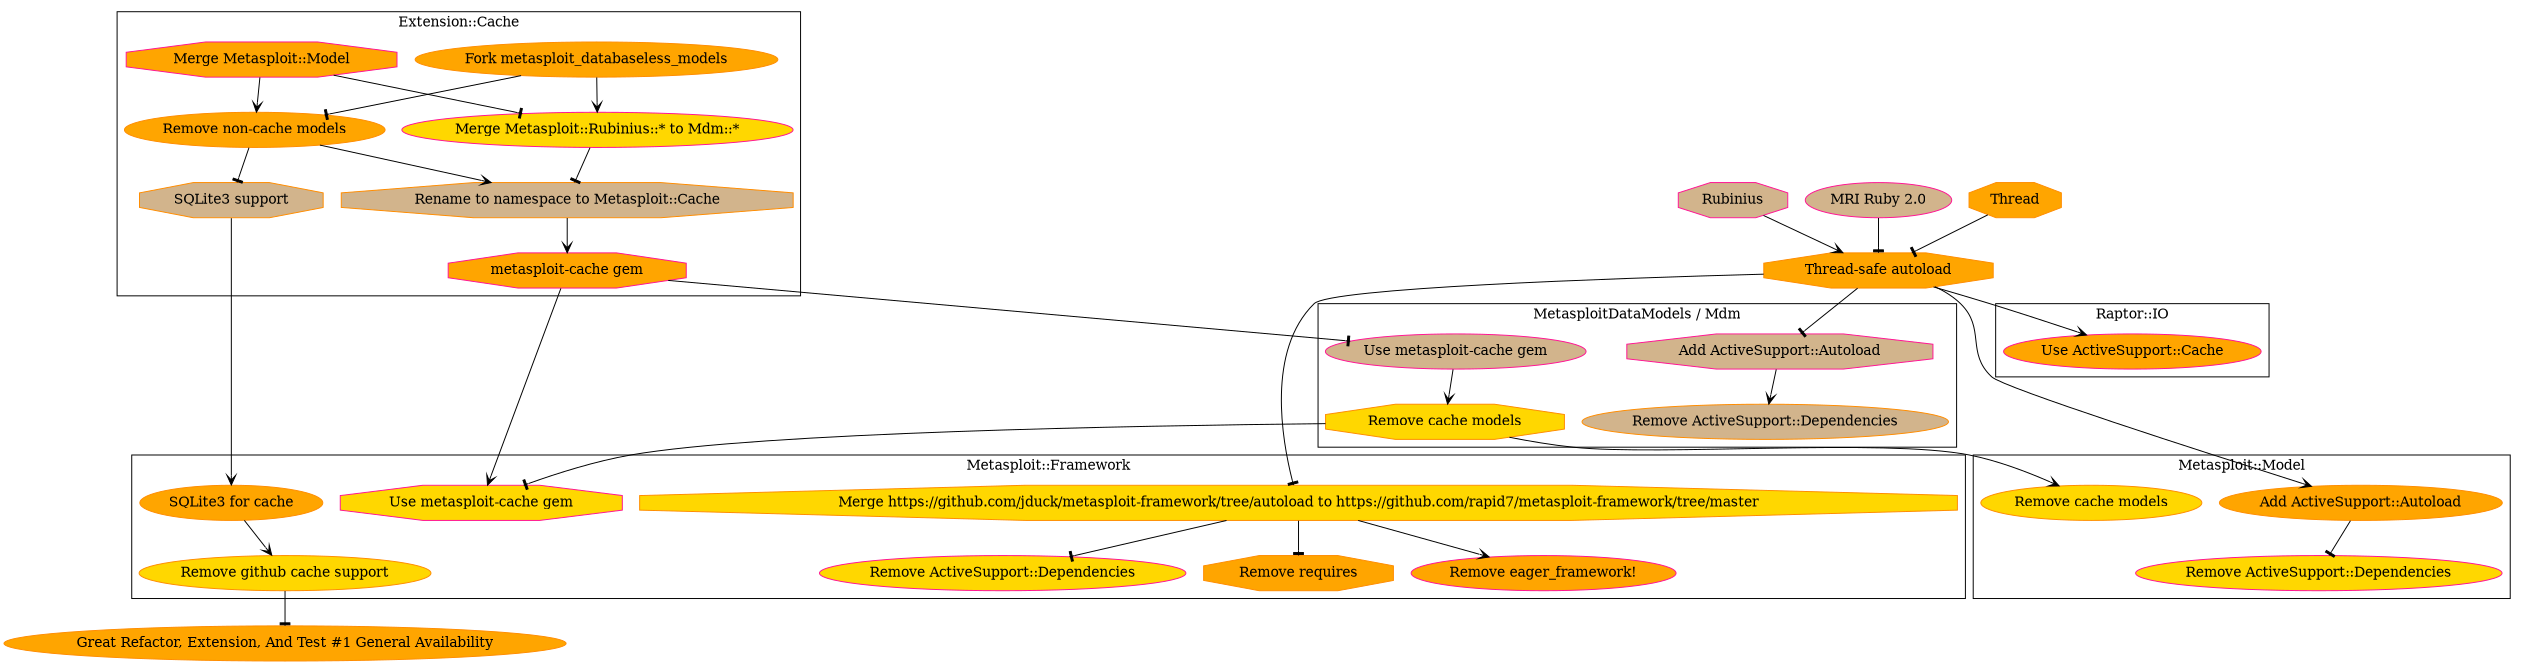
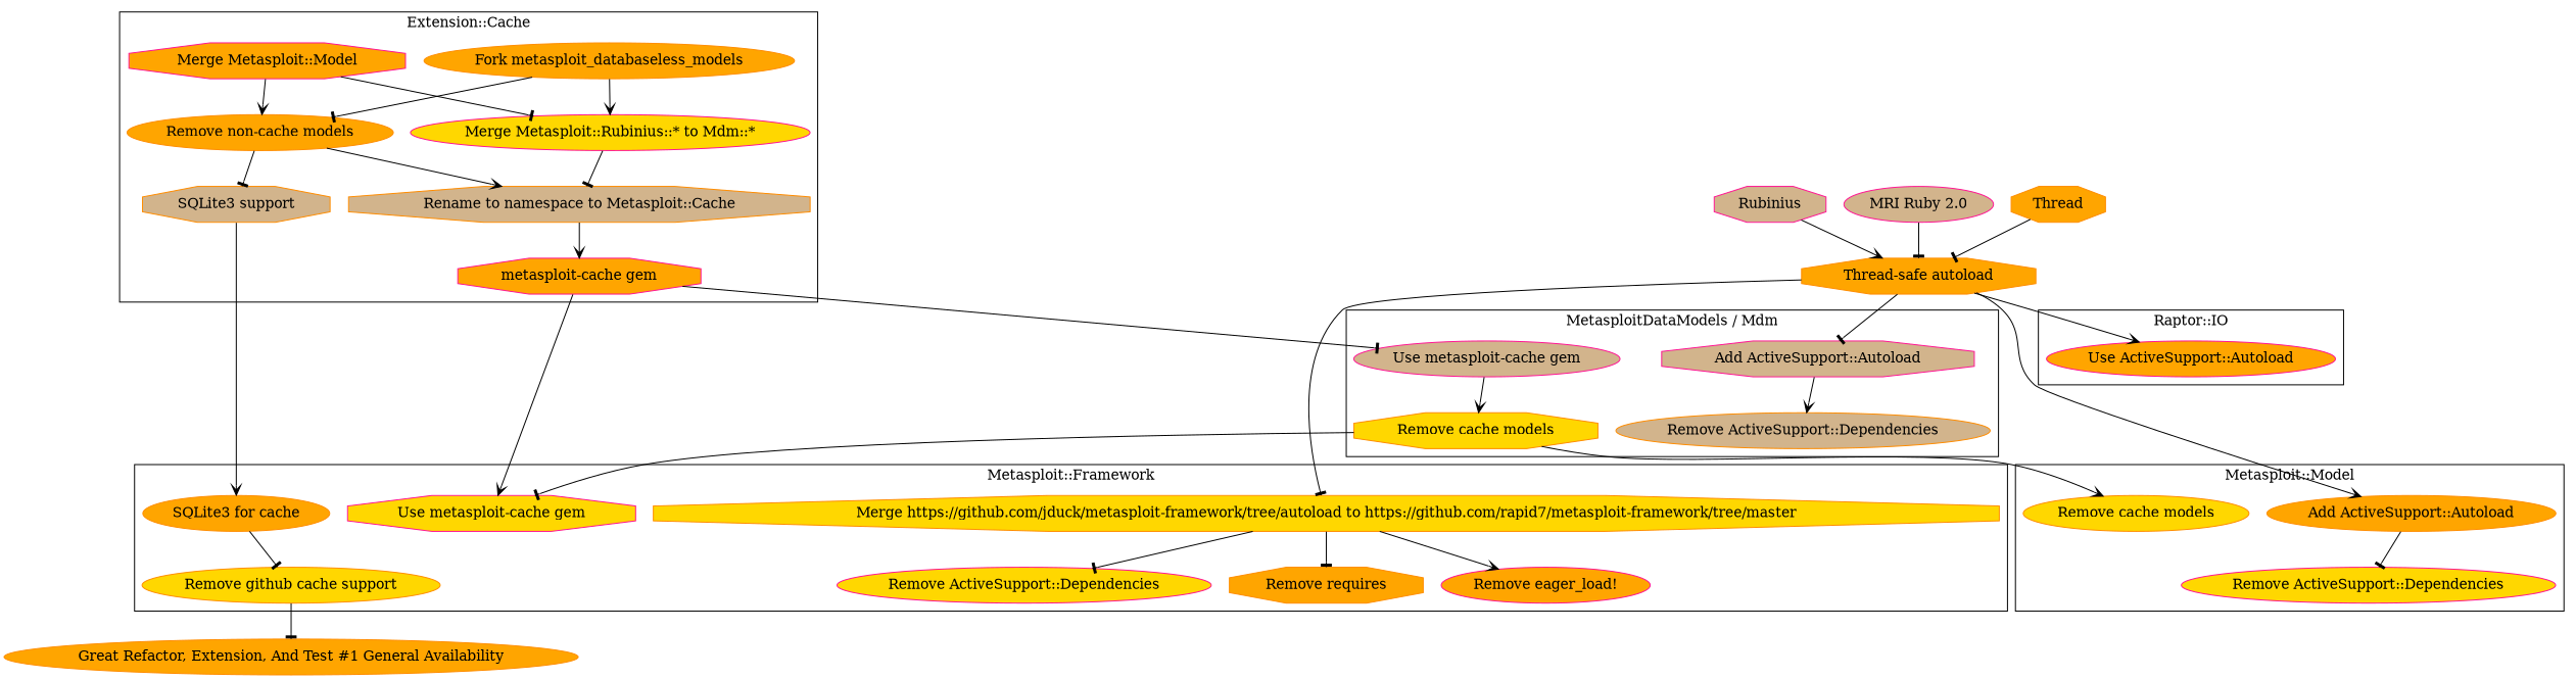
  digraph {
    node [color=darkorange fillcolor=orange shape=ellipse style=filled]
    edge [arrowhead=tee]
    n1 [label="Fork metasploit_databaseless_models"]
    n2 [label="Remove non-cache models"]
    n3 [color=deeppink fillcolor=gold label="Merge Metasploit::Rubinius::* to Mdm::*"]
    n4 [color=deeppink label="Merge Metasploit::Model" shape=octagon]
    n5 [fillcolor=tan label="Rename to namespace to Metasploit::Cache" shape=octagon]
    n6 [fillcolor=tan label="SQLite3 support" shape=octagon]
    n7 [color=deeppink label="metasploit-cache gem" shape=octagon]
    n8 [color=deeppink fillcolor=tan label="Add ActiveSupport::Autoload" shape=octagon]
    n9 [fillcolor=tan label="Remove ActiveSupport::Dependencies"]
    n10 [color=deeppink fillcolor=tan label="Use metasploit-cache gem"]
    n11 [fillcolor=gold label="Remove cache models" shape=octagon]
    n12 [fillcolor=gold label="Merge https://github.com/jduck/metasploit-framework/tree/autoload to https://github.com/rapid7/metasploit-framework/tree/master" shape=octagon]
    n13 [color=deeppink fillcolor=gold label="Remove ActiveSupport::Dependencies"]
    n14 [label="Remove requires" shape=octagon]
-   n15 [color=deeppink label="Remove eager_framework!"]
+   n15 [color=deeppink label="Remove eager_load!"]
    n16 [color=deeppink fillcolor=gold label="Use metasploit-cache gem" shape=octagon]
    n17 [label="SQLite3 for cache"]
    n18 [fillcolor=gold label="Remove github cache support"]
    n19 [label="Add ActiveSupport::Autoload"]
    n20 [color=deeppink fillcolor=gold label="Remove ActiveSupport::Dependencies"]
    n21 [fillcolor=gold label="Remove cache models"]
-   n22 [color=deeppink label="Use ActiveSupport::Cache"]
+   n22 [color=deeppink label="Use ActiveSupport::Autoload"]
    n23 [label="Great Refactor, Extension, And Test #1 General Availability"]
    n24 [label=Thread shape=octagon]
    n25 [label="Thread-safe autoload" shape=octagon]
    n26 [color=deeppink fillcolor=tan label=Rubinius shape=octagon]
    "MRI Ruby 2.0" [color=deeppink fillcolor=tan]
    subgraph cluster_1 {
      label="Extension::Cache"
      n1
      n2
      n3
      n4
      n5
      n6
      n7
    }
    subgraph cluster_2 {
      label="MetasploitDataModels / Mdm"
      n8
      n9
      n10
      n11
    }
    subgraph cluster_3 {
      label="Metasploit::Framework"
      n12
      n13
      n14
      n15
      n16
      n17
      n18
    }
    subgraph cluster_4 {
      label="Metasploit::Model"
      n19
      n20
      n21
    }
    subgraph cluster_5 {
      label="Raptor::IO"
      n22
    }
    subgraph cluster_6 {
    }
    n1 -> n2
    n1 -> n3 [arrowhead=vee]
    n2 -> n5 [arrowhead=vee]
    n2 -> n6
    n3 -> n5
    n4 -> n2 [arrowhead=vee]
    n4 -> n3
    n5 -> n7 [arrowhead=vee]
    n6 -> n17 [arrowhead=vee]
    n7 -> n10
    n7 -> n16 [arrowhead=vee]
    n8 -> n9 [arrowhead=vee]
    n10 -> n11 [arrowhead=vee]
    n11 -> n16
    n11 -> n21 [arrowhead=vee]
    n12 -> n13
    n12 -> n14
    n12 -> n15 [arrowhead=vee]
-   n17 -> n18 [arrowhead=vee]
+   n17 -> n18
    n18 -> n23
    n19 -> n20
    n24 -> n25
    n25 -> n8
    n25 -> n12
    n25 -> n19 [arrowhead=vee]
    n25 -> n22 [arrowhead=vee]
    n26 -> n25 [arrowhead=vee]
    "MRI Ruby 2.0" -> n25
  }
